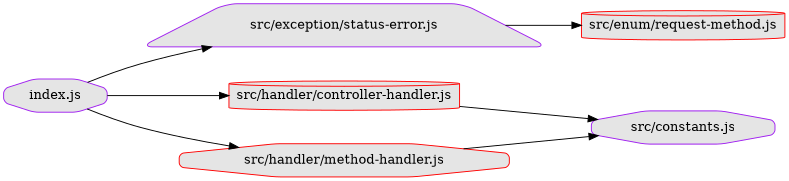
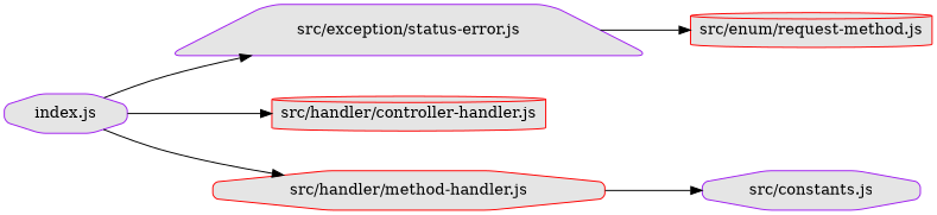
  digraph {
    compound=true
    fixedsize=true
    nodesep=0.5
    rankdir=LR
    node [color=purple concentrate=true fillcolor="#E5E5E5" shape=octagon style="rounded,filled"]
    "index.js" [height=0 width=0]
    "src/exception/status-error.js" [height=0 shape=trapezium width=0]
    "src/handler/controller-handler.js" [color=red height=0 shape=cylinder width=0]
    "src/handler/method-handler.js" [color=red height=0 width=0]
    "src/enum/request-method.js" [color=red height=0 shape=cylinder width=0]
    "src/constants.js" [height=0 width=0]
    "index.js" -> "src/exception/status-error.js"
    "index.js" -> "src/handler/controller-handler.js"
    "index.js" -> "src/handler/method-handler.js"
    "src/exception/status-error.js" -> "src/enum/request-method.js"
-   "src/handler/controller-handler.js" -> "src/constants.js"
    "src/handler/method-handler.js" -> "src/constants.js"
  }
